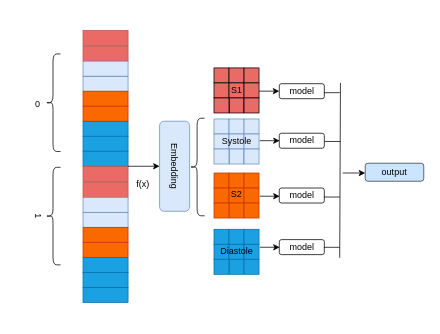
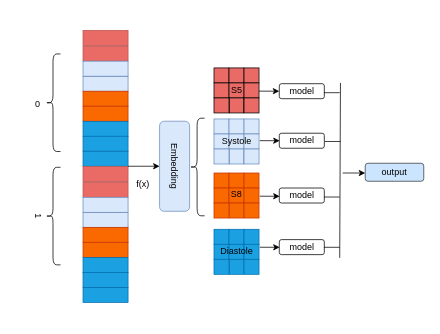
  <mxCell id="0" />
  <mxCell id="1" parent="0" />
  <mxCell id="2" value="" style="rounded=0;whiteSpace=wrap;html=1;fillColor=#EA6B66;strokeColor=#b85450;rotation=90;" vertex="1" parent="1"><mxGeometry x="130" y="20" width="20" height="60" as="geometry" /></mxCell>
  <mxCell id="3" value="" style="rounded=0;whiteSpace=wrap;html=1;fillColor=#EA6B66;strokeColor=#b85450;rotation=90;" vertex="1" parent="1"><mxGeometry x="130" y="41" width="20" height="60" as="geometry" /></mxCell>
  <mxCell id="4" value="" style="rounded=0;whiteSpace=wrap;html=1;fillColor=#dae8fc;strokeColor=#6c8ebf;rotation=90;" vertex="1" parent="1"><mxGeometry x="130" y="61" width="20" height="60" as="geometry" /></mxCell>
  <mxCell id="5" value="" style="rounded=0;whiteSpace=wrap;html=1;fillColor=#dae8fc;strokeColor=#6c8ebf;rotation=90;" vertex="1" parent="1"><mxGeometry x="130" y="81.38" width="20" height="60" as="geometry" /></mxCell>
  <mxCell id="6" value="" style="rounded=0;whiteSpace=wrap;html=1;fillColor=#fa6800;strokeColor=#C73500;fontColor=#000000;rotation=90;" vertex="1" parent="1"><mxGeometry x="130" y="101" width="20" height="60" as="geometry" /></mxCell>
  <mxCell id="7" value="" style="rounded=0;whiteSpace=wrap;html=1;fillColor=#fa6800;strokeColor=#C73500;fontColor=#000000;rotation=90;" vertex="1" parent="1"><mxGeometry x="130" y="121" width="20" height="60" as="geometry" /></mxCell>
  <mxCell id="8" value="" style="rounded=0;whiteSpace=wrap;html=1;fillColor=#1ba1e2;strokeColor=#006EAF;fontColor=#ffffff;rotation=90;" vertex="1" parent="1"><mxGeometry x="130" y="141.38" width="20" height="60" as="geometry" /></mxCell>
  <mxCell id="9" value="" style="rounded=0;whiteSpace=wrap;html=1;fillColor=#1ba1e2;strokeColor=#006EAF;fontColor=#ffffff;rotation=90;" vertex="1" parent="1"><mxGeometry x="130" y="161" width="20" height="60" as="geometry" /></mxCell>
  <mxCell id="10" value="" style="rounded=0;whiteSpace=wrap;html=1;fillColor=#1ba1e2;strokeColor=#006EAF;fontColor=#ffffff;rotation=90;" vertex="1" parent="1"><mxGeometry x="130" y="181" width="20" height="60" as="geometry" /></mxCell>
  <mxCell id="11" value="" style="shape=curlyBracket;whiteSpace=wrap;html=1;rounded=1;labelPosition=left;verticalLabelPosition=middle;align=right;verticalAlign=middle;rotation=0;" vertex="1" parent="1"><mxGeometry x="60" y="71.38" width="20" height="130" as="geometry" /></mxCell>
  <mxCell id="12" value="" style="shape=curlyBracket;whiteSpace=wrap;html=1;rounded=1;labelPosition=left;verticalLabelPosition=middle;align=right;verticalAlign=middle;rotation=0;" vertex="1" parent="1"><mxGeometry x="60" y="222.38" width="20" height="130" as="geometry" /></mxCell>
  <mxCell id="13" value="Embedding" style="rounded=1;whiteSpace=wrap;html=1;fillColor=#dae8fc;strokeColor=#6c8ebf;rotation=90;" vertex="1" parent="1"><mxGeometry x="172" y="201" width="120" height="40" as="geometry" /></mxCell>
  <mxCell id="14" value="f(x)" style="text;html=1;strokeColor=none;fillColor=none;align=center;verticalAlign=middle;whiteSpace=wrap;rounded=0;" vertex="1" parent="1"><mxGeometry x="160" y="230" width="60" height="30" as="geometry" /></mxCell>
  <mxCell id="15" value="" style="shape=curlyBracket;whiteSpace=wrap;html=1;rounded=1;labelPosition=left;verticalLabelPosition=middle;align=right;verticalAlign=middle;rotation=0;" vertex="1" parent="1"><mxGeometry x="252" y="157" width="20" height="130" as="geometry" /></mxCell>
  <mxCell id="16" value="" style="rounded=0;whiteSpace=wrap;html=1;fillColor=#EA6B66;" vertex="1" parent="1"><mxGeometry x="284.5" y="90" width="20" height="20" as="geometry" /></mxCell>
  <mxCell id="17" value="" style="rounded=0;whiteSpace=wrap;html=1;fillColor=#EA6B66;" vertex="1" parent="1"><mxGeometry x="304.5" y="90" width="20" height="20" as="geometry" /></mxCell>
  <mxCell id="18" value="" style="rounded=0;whiteSpace=wrap;html=1;fillColor=#EA6B66;" vertex="1" parent="1"><mxGeometry x="284.5" y="110" width="20" height="20" as="geometry" /></mxCell>
  <mxCell id="19" value="" style="rounded=0;whiteSpace=wrap;html=1;fillColor=#EA6B66;" vertex="1" parent="1"><mxGeometry x="304.5" y="110" width="20" height="20" as="geometry" /></mxCell>
  <mxCell id="20" value="" style="rounded=0;whiteSpace=wrap;html=1;fillColor=#EA6B66;" vertex="1" parent="1"><mxGeometry x="324.5" y="90" width="20" height="20" as="geometry" /></mxCell>
  <mxCell id="21" value="" style="rounded=0;whiteSpace=wrap;html=1;fillColor=#EA6B66;" vertex="1" parent="1"><mxGeometry x="324.5" y="110" width="20" height="20" as="geometry" /></mxCell>
  <mxCell id="22" value="" style="rounded=0;whiteSpace=wrap;html=1;fillColor=#EA6B66;" vertex="1" parent="1"><mxGeometry x="284.5" y="130" width="20" height="20" as="geometry" /></mxCell>
  <mxCell id="23" value="" style="rounded=0;whiteSpace=wrap;html=1;fillColor=#EA6B66;" vertex="1" parent="1"><mxGeometry x="324.5" y="130" width="20" height="20" as="geometry" /></mxCell>
  <mxCell id="24" value="" style="rounded=0;whiteSpace=wrap;html=1;fillColor=#EA6B66;" vertex="1" parent="1"><mxGeometry x="305" y="130" width="19" height="20" as="geometry" /></mxCell>
  <mxCell id="25" value="" style="rounded=0;whiteSpace=wrap;html=1;fillColor=#dae8fc;strokeColor=#6c8ebf;" vertex="1" parent="1"><mxGeometry x="284.5" y="158" width="20" height="20" as="geometry" /></mxCell>
  <mxCell id="26" value="" style="rounded=0;whiteSpace=wrap;html=1;fillColor=#dae8fc;strokeColor=#6c8ebf;" vertex="1" parent="1"><mxGeometry x="304.5" y="158" width="20" height="20" as="geometry" /></mxCell>
  <mxCell id="27" value="" style="rounded=0;whiteSpace=wrap;html=1;fillColor=#dae8fc;strokeColor=#6c8ebf;" vertex="1" parent="1"><mxGeometry x="284.5" y="178" width="20" height="20" as="geometry" /></mxCell>
  <mxCell id="28" value="" style="rounded=0;whiteSpace=wrap;html=1;fillColor=#dae8fc;strokeColor=#6c8ebf;" vertex="1" parent="1"><mxGeometry x="304.5" y="178" width="20" height="20" as="geometry" /></mxCell>
  <mxCell id="29" value="" style="rounded=0;whiteSpace=wrap;html=1;fillColor=#dae8fc;strokeColor=#6c8ebf;" vertex="1" parent="1"><mxGeometry x="324.5" y="158" width="20" height="20" as="geometry" /></mxCell>
  <mxCell id="30" value="" style="rounded=0;whiteSpace=wrap;html=1;fillColor=#dae8fc;strokeColor=#6c8ebf;" vertex="1" parent="1"><mxGeometry x="324.5" y="178" width="20" height="20" as="geometry" /></mxCell>
  <mxCell id="31" value="" style="rounded=0;whiteSpace=wrap;html=1;fillColor=#dae8fc;strokeColor=#6c8ebf;" vertex="1" parent="1"><mxGeometry x="284.5" y="198" width="20" height="20" as="geometry" /></mxCell>
  <mxCell id="32" value="" style="rounded=0;whiteSpace=wrap;html=1;fillColor=#dae8fc;strokeColor=#6c8ebf;" vertex="1" parent="1"><mxGeometry x="324.5" y="198" width="20" height="20" as="geometry" /></mxCell>
  <mxCell id="33" value="" style="rounded=0;whiteSpace=wrap;html=1;fillColor=#dae8fc;strokeColor=#6c8ebf;" vertex="1" parent="1"><mxGeometry x="305" y="198" width="19" height="20" as="geometry" /></mxCell>
  <mxCell id="34" value="" style="rounded=0;whiteSpace=wrap;html=1;fillColor=#fa6800;strokeColor=#C73500;fontColor=#000000;" vertex="1" parent="1"><mxGeometry x="284.5" y="230" width="20" height="20" as="geometry" /></mxCell>
  <mxCell id="35" value="" style="rounded=0;whiteSpace=wrap;html=1;fillColor=#fa6800;strokeColor=#C73500;fontColor=#000000;" vertex="1" parent="1"><mxGeometry x="304.5" y="230" width="20" height="20" as="geometry" /></mxCell>
  <mxCell id="36" value="" style="rounded=0;whiteSpace=wrap;html=1;fillColor=#fa6800;strokeColor=#C73500;fontColor=#000000;" vertex="1" parent="1"><mxGeometry x="284.5" y="250" width="20" height="20" as="geometry" /></mxCell>
  <mxCell id="37" value="" style="rounded=0;whiteSpace=wrap;html=1;fillColor=#fa6800;strokeColor=#C73500;fontColor=#000000;" vertex="1" parent="1"><mxGeometry x="304.5" y="250" width="20" height="20" as="geometry" /></mxCell>
  <mxCell id="38" value="" style="rounded=0;whiteSpace=wrap;html=1;fillColor=#fa6800;strokeColor=#C73500;fontColor=#000000;" vertex="1" parent="1"><mxGeometry x="324.5" y="230" width="20" height="20" as="geometry" /></mxCell>
  <mxCell id="39" value="" style="rounded=0;whiteSpace=wrap;html=1;fillColor=#fa6800;strokeColor=#C73500;fontColor=#000000;" vertex="1" parent="1"><mxGeometry x="324.5" y="250" width="20" height="20" as="geometry" /></mxCell>
  <mxCell id="40" value="" style="rounded=0;whiteSpace=wrap;html=1;fillColor=#fa6800;strokeColor=#C73500;fontColor=#000000;" vertex="1" parent="1"><mxGeometry x="284.5" y="270" width="20" height="20" as="geometry" /></mxCell>
  <mxCell id="41" value="" style="rounded=0;whiteSpace=wrap;html=1;fillColor=#fa6800;strokeColor=#C73500;fontColor=#000000;" vertex="1" parent="1"><mxGeometry x="324.5" y="270" width="20" height="20" as="geometry" /></mxCell>
  <mxCell id="42" value="" style="rounded=0;whiteSpace=wrap;html=1;fillColor=#fa6800;strokeColor=#C73500;fontColor=#000000;" vertex="1" parent="1"><mxGeometry x="305" y="270" width="19" height="20" as="geometry" /></mxCell>
  <mxCell id="43" value="" style="rounded=0;whiteSpace=wrap;html=1;fillColor=#1ba1e2;strokeColor=#006EAF;fontColor=#ffffff;" vertex="1" parent="1"><mxGeometry x="284.5" y="305" width="20" height="20" as="geometry" /></mxCell>
  <mxCell id="44" value="" style="rounded=0;whiteSpace=wrap;html=1;fillColor=#1ba1e2;strokeColor=#006EAF;fontColor=#ffffff;" vertex="1" parent="1"><mxGeometry x="304.5" y="305" width="20" height="20" as="geometry" /></mxCell>
  <mxCell id="45" value="" style="rounded=0;whiteSpace=wrap;html=1;fillColor=#1ba1e2;strokeColor=#006EAF;fontColor=#ffffff;" vertex="1" parent="1"><mxGeometry x="284.5" y="325" width="20" height="20" as="geometry" /></mxCell>
  <mxCell id="46" value="" style="rounded=0;whiteSpace=wrap;html=1;fillColor=#1ba1e2;strokeColor=#006EAF;fontColor=#ffffff;" vertex="1" parent="1"><mxGeometry x="304.5" y="325" width="20" height="20" as="geometry" /></mxCell>
  <mxCell id="47" value="" style="rounded=0;whiteSpace=wrap;html=1;fillColor=#1ba1e2;strokeColor=#006EAF;fontColor=#ffffff;" vertex="1" parent="1"><mxGeometry x="324.5" y="305" width="20" height="20" as="geometry" /></mxCell>
  <mxCell id="48" value="" style="rounded=0;whiteSpace=wrap;html=1;fillColor=#1ba1e2;strokeColor=#006EAF;fontColor=#ffffff;" vertex="1" parent="1"><mxGeometry x="324.5" y="325" width="20" height="20" as="geometry" /></mxCell>
  <mxCell id="49" value="" style="rounded=0;whiteSpace=wrap;html=1;fillColor=#1ba1e2;strokeColor=#006EAF;fontColor=#ffffff;" vertex="1" parent="1"><mxGeometry x="324.5" y="345" width="20" height="20" as="geometry" /></mxCell>
  <mxCell id="50" value="" style="rounded=0;whiteSpace=wrap;html=1;fillColor=#1ba1e2;strokeColor=#006EAF;fontColor=#ffffff;" vertex="1" parent="1"><mxGeometry x="305" y="345" width="19" height="20" as="geometry" /></mxCell>
- <mxCell id="51" value="S1" style="text;html=1;strokeColor=none;fillColor=none;align=center;verticalAlign=middle;whiteSpace=wrap;rounded=0;" vertex="1" parent="1"><mxGeometry x="284.5" y="105" width="60" height="30" as="geometry" /></mxCell>
+ <mxCell id="51" value="S5" style="text;html=1;strokeColor=none;fillColor=none;align=center;verticalAlign=middle;whiteSpace=wrap;rounded=0;" vertex="1" parent="1"><mxGeometry x="284.5" y="105" width="60" height="30" as="geometry" /></mxCell>
  <mxCell id="52" value="Systole" style="text;html=1;strokeColor=none;fillColor=none;align=center;verticalAlign=middle;whiteSpace=wrap;rounded=0;" vertex="1" parent="1"><mxGeometry x="284.5" y="173" width="60" height="30" as="geometry" /></mxCell>
- <mxCell id="53" value="S2" style="text;html=1;strokeColor=none;fillColor=none;align=center;verticalAlign=middle;whiteSpace=wrap;rounded=0;" vertex="1" parent="1"><mxGeometry x="280.25" y="241" width="68.5" height="35" as="geometry" /></mxCell>
+ <mxCell id="53" value="S8" style="text;html=1;strokeColor=none;fillColor=none;align=center;verticalAlign=middle;whiteSpace=wrap;rounded=0;" vertex="1" parent="1"><mxGeometry x="280.25" y="241" width="68.5" height="35" as="geometry" /></mxCell>
  <mxCell id="54" value="Diastole" style="text;html=1;strokeColor=none;fillColor=none;align=center;verticalAlign=middle;whiteSpace=wrap;rounded=0;" vertex="1" parent="1"><mxGeometry x="284.5" y="320" width="60" height="30" as="geometry" /></mxCell>
  <mxCell id="55" value="0" style="text;html=1;strokeColor=none;fillColor=none;align=center;verticalAlign=middle;whiteSpace=wrap;rounded=0;" vertex="1" parent="1"><mxGeometry y="123" width="60" height="30" as="geometry" x="20" /></mxCell>
  <mxCell id="56" value="1" style="text;html=1;strokeColor=none;fillColor=none;align=center;verticalAlign=middle;whiteSpace=wrap;rounded=0;rotation=90;" vertex="1" parent="1"><mxGeometry y="272.38" width="60" height="30" as="geometry" x="20" /></mxCell>
  <mxCell id="57" value="" style="endArrow=classic;html=1;rounded=0;exitX=0.5;exitY=0;exitDx=0;exitDy=0;entryX=0;entryY=0.5;entryDx=0;entryDy=0;" edge="1" parent="1" target="72"><mxGeometry width="50" height="50" relative="1" as="geometry"><mxPoint x="344.5" y="120.91" as="sourcePoint" /><mxPoint x="518" y="110" as="targetPoint" /></mxGeometry></mxCell>
  <mxCell id="58" value="output" style="rounded=1;whiteSpace=wrap;html=1;fillColor=#cce5ff;strokeColor=#36393d;" vertex="1" parent="1"><mxGeometry x="486" y="217" width="78" height="24" as="geometry" /></mxCell>
  <mxCell id="59" value="" style="endArrow=classic;html=1;rounded=0;" edge="1" parent="1"><mxGeometry width="50" height="50" relative="1" as="geometry"><mxPoint x="456" y="230" as="sourcePoint" /><mxPoint x="486" y="230" as="targetPoint" /></mxGeometry></mxCell>
  <mxCell id="60" value="" style="endArrow=none;html=1;rounded=0;" edge="1" parent="1"><mxGeometry width="50" height="50" relative="1" as="geometry"><mxPoint x="453" y="110" as="sourcePoint" /><mxPoint x="452" y="343" as="targetPoint" /></mxGeometry></mxCell>
  <mxCell id="61" value="" style="rounded=0;whiteSpace=wrap;html=1;fillColor=#1ba1e2;strokeColor=#006EAF;fontColor=#ffffff;" vertex="1" parent="1"><mxGeometry x="284.5" y="345" width="20" height="20" as="geometry" /></mxCell>
  <mxCell id="62" value="" style="rounded=0;whiteSpace=wrap;html=1;fillColor=#EA6B66;strokeColor=#b85450;rotation=90;" vertex="1" parent="1"><mxGeometry x="130" y="201.38" width="20" height="60" as="geometry" /></mxCell>
  <mxCell id="63" value="" style="rounded=0;whiteSpace=wrap;html=1;fillColor=#EA6B66;strokeColor=#b85450;rotation=90;" vertex="1" parent="1"><mxGeometry x="130" y="222.38" width="20" height="60" as="geometry" /></mxCell>
  <mxCell id="64" value="" style="rounded=0;whiteSpace=wrap;html=1;fillColor=#dae8fc;strokeColor=#6c8ebf;rotation=90;" vertex="1" parent="1"><mxGeometry x="130" y="242.38" width="20" height="60" as="geometry" /></mxCell>
  <mxCell id="65" value="" style="rounded=0;whiteSpace=wrap;html=1;fillColor=#dae8fc;strokeColor=#6c8ebf;rotation=90;" vertex="1" parent="1"><mxGeometry x="130" y="262.76" width="20" height="60" as="geometry" /></mxCell>
  <mxCell id="66" value="" style="rounded=0;whiteSpace=wrap;html=1;fillColor=#fa6800;strokeColor=#C73500;fontColor=#000000;rotation=90;" vertex="1" parent="1"><mxGeometry x="130" y="282.38" width="20" height="60" as="geometry" /></mxCell>
  <mxCell id="67" value="" style="rounded=0;whiteSpace=wrap;html=1;fillColor=#fa6800;strokeColor=#C73500;fontColor=#000000;rotation=90;" vertex="1" parent="1"><mxGeometry x="130" y="302.38" width="20" height="60" as="geometry" /></mxCell>
  <mxCell id="68" value="" style="rounded=0;whiteSpace=wrap;html=1;fillColor=#1ba1e2;strokeColor=#006EAF;fontColor=#ffffff;rotation=90;" vertex="1" parent="1"><mxGeometry x="130" y="322.76" width="20" height="60" as="geometry" /></mxCell>
  <mxCell id="69" value="" style="rounded=0;whiteSpace=wrap;html=1;fillColor=#1ba1e2;strokeColor=#006EAF;fontColor=#ffffff;rotation=90;" vertex="1" parent="1"><mxGeometry x="130" y="342.38" width="20" height="60" as="geometry" /></mxCell>
  <mxCell id="70" value="" style="rounded=0;whiteSpace=wrap;html=1;fillColor=#1ba1e2;strokeColor=#006EAF;fontColor=#ffffff;rotation=90;" vertex="1" parent="1"><mxGeometry x="130" y="362.38" width="20" height="60" as="geometry" /></mxCell>
  <mxCell id="71" value="" style="endArrow=classic;html=1;rounded=0;entryX=0.5;entryY=1;entryDx=0;entryDy=0;exitX=1;exitY=0;exitDx=0;exitDy=0;" edge="1" parent="1" source="10" target="13"><mxGeometry width="50" height="50" relative="1" as="geometry"><mxPoint x="180" y="227" as="sourcePoint" /><mxPoint x="230" y="191" as="targetPoint" /></mxGeometry></mxCell>
  <mxCell id="72" value="model" style="rounded=1;whiteSpace=wrap;html=1;" vertex="1" parent="1"><mxGeometry x="371.5" y="111" width="60" height="20" as="geometry" /></mxCell>
  <mxCell id="73" value="model" style="rounded=1;whiteSpace=wrap;html=1;" vertex="1" parent="1"><mxGeometry x="371.5" y="177" width="60" height="20" as="geometry" /></mxCell>
  <mxCell id="74" value="model" style="rounded=1;whiteSpace=wrap;html=1;" vertex="1" parent="1"><mxGeometry x="371.5" y="250" width="60" height="20" as="geometry" /></mxCell>
  <mxCell id="75" value="model" style="rounded=1;whiteSpace=wrap;html=1;" vertex="1" parent="1"><mxGeometry x="371.5" y="318.76" width="60" height="20" as="geometry" /></mxCell>
  <mxCell id="76" value="" style="endArrow=classic;html=1;rounded=0;exitX=0.5;exitY=0;exitDx=0;exitDy=0;entryX=0;entryY=0.5;entryDx=0;entryDy=0;" edge="1" parent="1"><mxGeometry width="50" height="50" relative="1" as="geometry"><mxPoint x="345.5" y="186.91" as="sourcePoint" /><mxPoint x="372" y="187" as="targetPoint" /></mxGeometry></mxCell>
  <mxCell id="77" value="" style="endArrow=classic;html=1;rounded=0;exitX=0.5;exitY=0;exitDx=0;exitDy=0;entryX=0;entryY=0.5;entryDx=0;entryDy=0;" edge="1" parent="1"><mxGeometry width="50" height="50" relative="1" as="geometry"><mxPoint x="345.5" y="260.91" as="sourcePoint" /><mxPoint x="372" y="261" as="targetPoint" /></mxGeometry></mxCell>
  <mxCell id="78" value="" style="endArrow=classic;html=1;rounded=0;exitX=0.5;exitY=0;exitDx=0;exitDy=0;entryX=0;entryY=0.5;entryDx=0;entryDy=0;" edge="1" parent="1"><mxGeometry width="50" height="50" relative="1" as="geometry"><mxPoint x="345.5" y="328.91" as="sourcePoint" /><mxPoint x="372" y="329" as="targetPoint" /></mxGeometry></mxCell>
  <mxCell id="79" value="" style="endArrow=none;html=1;rounded=0;" edge="1" parent="1"><mxGeometry width="50" height="50" relative="1" as="geometry"><mxPoint x="431" y="123" as="sourcePoint" /><mxPoint x="452" y="123" as="targetPoint" /></mxGeometry></mxCell>
  <mxCell id="80" value="" style="endArrow=none;html=1;rounded=0;" edge="1" parent="1"><mxGeometry width="50" height="50" relative="1" as="geometry"><mxPoint x="432" y="188" as="sourcePoint" /><mxPoint x="453" y="188" as="targetPoint" /></mxGeometry></mxCell>
  <mxCell id="81" value="" style="endArrow=none;html=1;rounded=0;" edge="1" parent="1"><mxGeometry width="50" height="50" relative="1" as="geometry"><mxPoint x="431" y="262" as="sourcePoint" /><mxPoint x="452" y="262" as="targetPoint" /></mxGeometry></mxCell>
  <mxCell id="82" value="" style="endArrow=none;html=1;rounded=0;" edge="1" parent="1"><mxGeometry width="50" height="50" relative="1" as="geometry"><mxPoint x="431" y="329" as="sourcePoint" /><mxPoint x="452" y="329" as="targetPoint" /></mxGeometry></mxCell>
